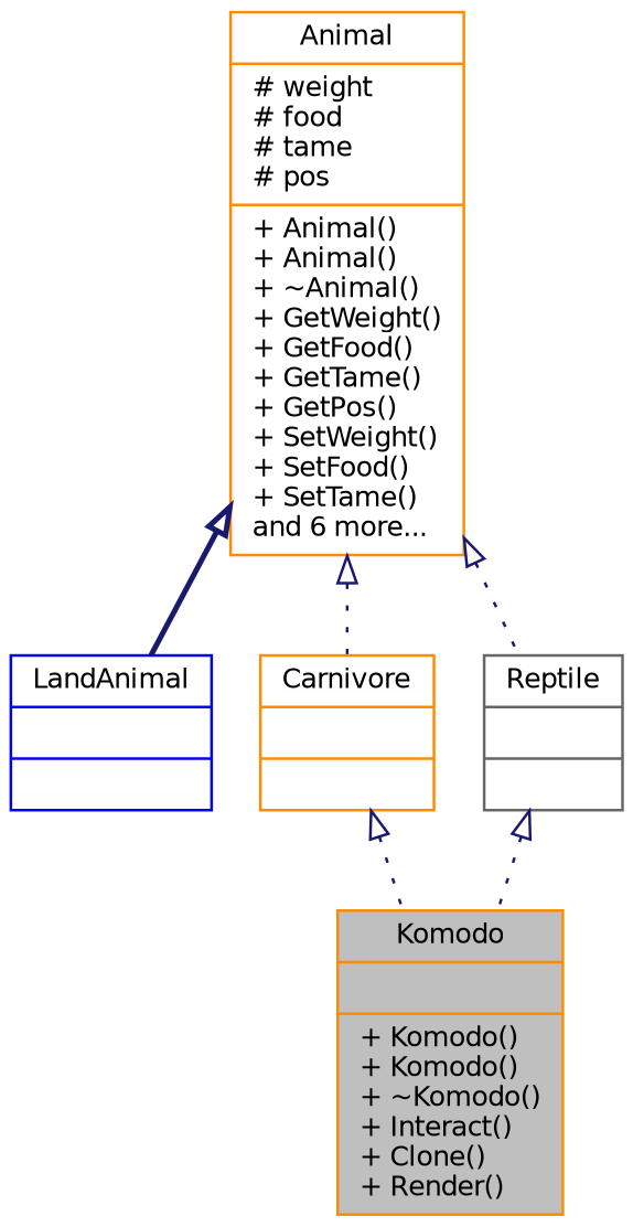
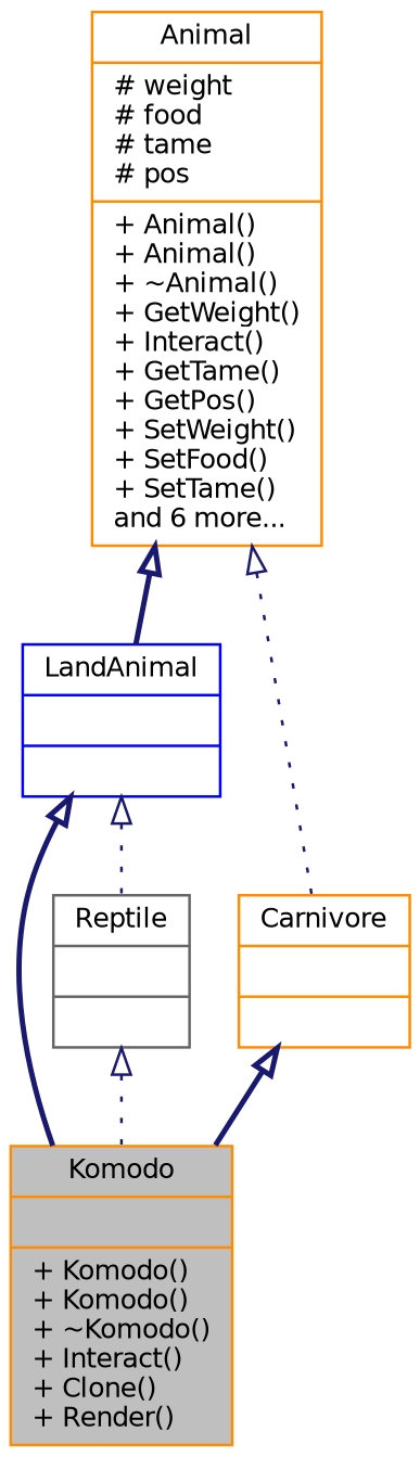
  digraph {
    fontname="DejaVu Sans"
    node [color=darkorange fillcolor=white fontname="DejaVu Sans" fontsize=10 shape=record style=filled]
    edge [arrowtail=onormal color=midnightblue dir=back fontname="DejaVu Sans" fontsize=10 labelfontname=Helvetica labelfontsize=10 style=dotted]
    n1 [fillcolor=grey75 fontcolor=black height=0.2 label="{Komodo\n||+ Komodo()\l+ Komodo()\l+ ~Komodo()\l+ Interact()\l+ Clone()\l+ Render()\l}" width=0.4]
    n2 [color=blue height=0.2 label="{LandAnimal\n||}" width=0.4]
-   n3 [height=0.2 label="{Animal\n|# weight\l# food\l# tame\l# pos\l|+ Animal()\l+ Animal()\l+ ~Animal()\l+ GetWeight()\l+ GetFood()\l+ GetTame()\l+ GetPos()\l+ SetWeight()\l+ SetFood()\l+ SetTame()\land 6 more...\l}" width=0.4]
+   n3 [height=0.2 label="{Animal\n|# weight\l# food\l# tame\l# pos\l|+ Animal()\l+ Animal()\l+ ~Animal()\l+ GetWeight()\l+ Interact()\l+ GetTame()\l+ GetPos()\l+ SetWeight()\l+ SetFood()\l+ SetTame()\land 6 more...\l}" width=0.4]
    n4 [height=0.2 label="{Carnivore\n||}" width=0.4]
    n5 [color=gray40 height=0.2 label="{Reptile\n||}" width=0.4]
+   n2 -> n1 [style=bold]
    n3 -> n2 [style=bold]
    n3 -> n4
-   n3 -> n5
-   n4 -> n1
+   n2 -> n5
+   n4 -> n1 [style=bold]
    n5 -> n1
  }
